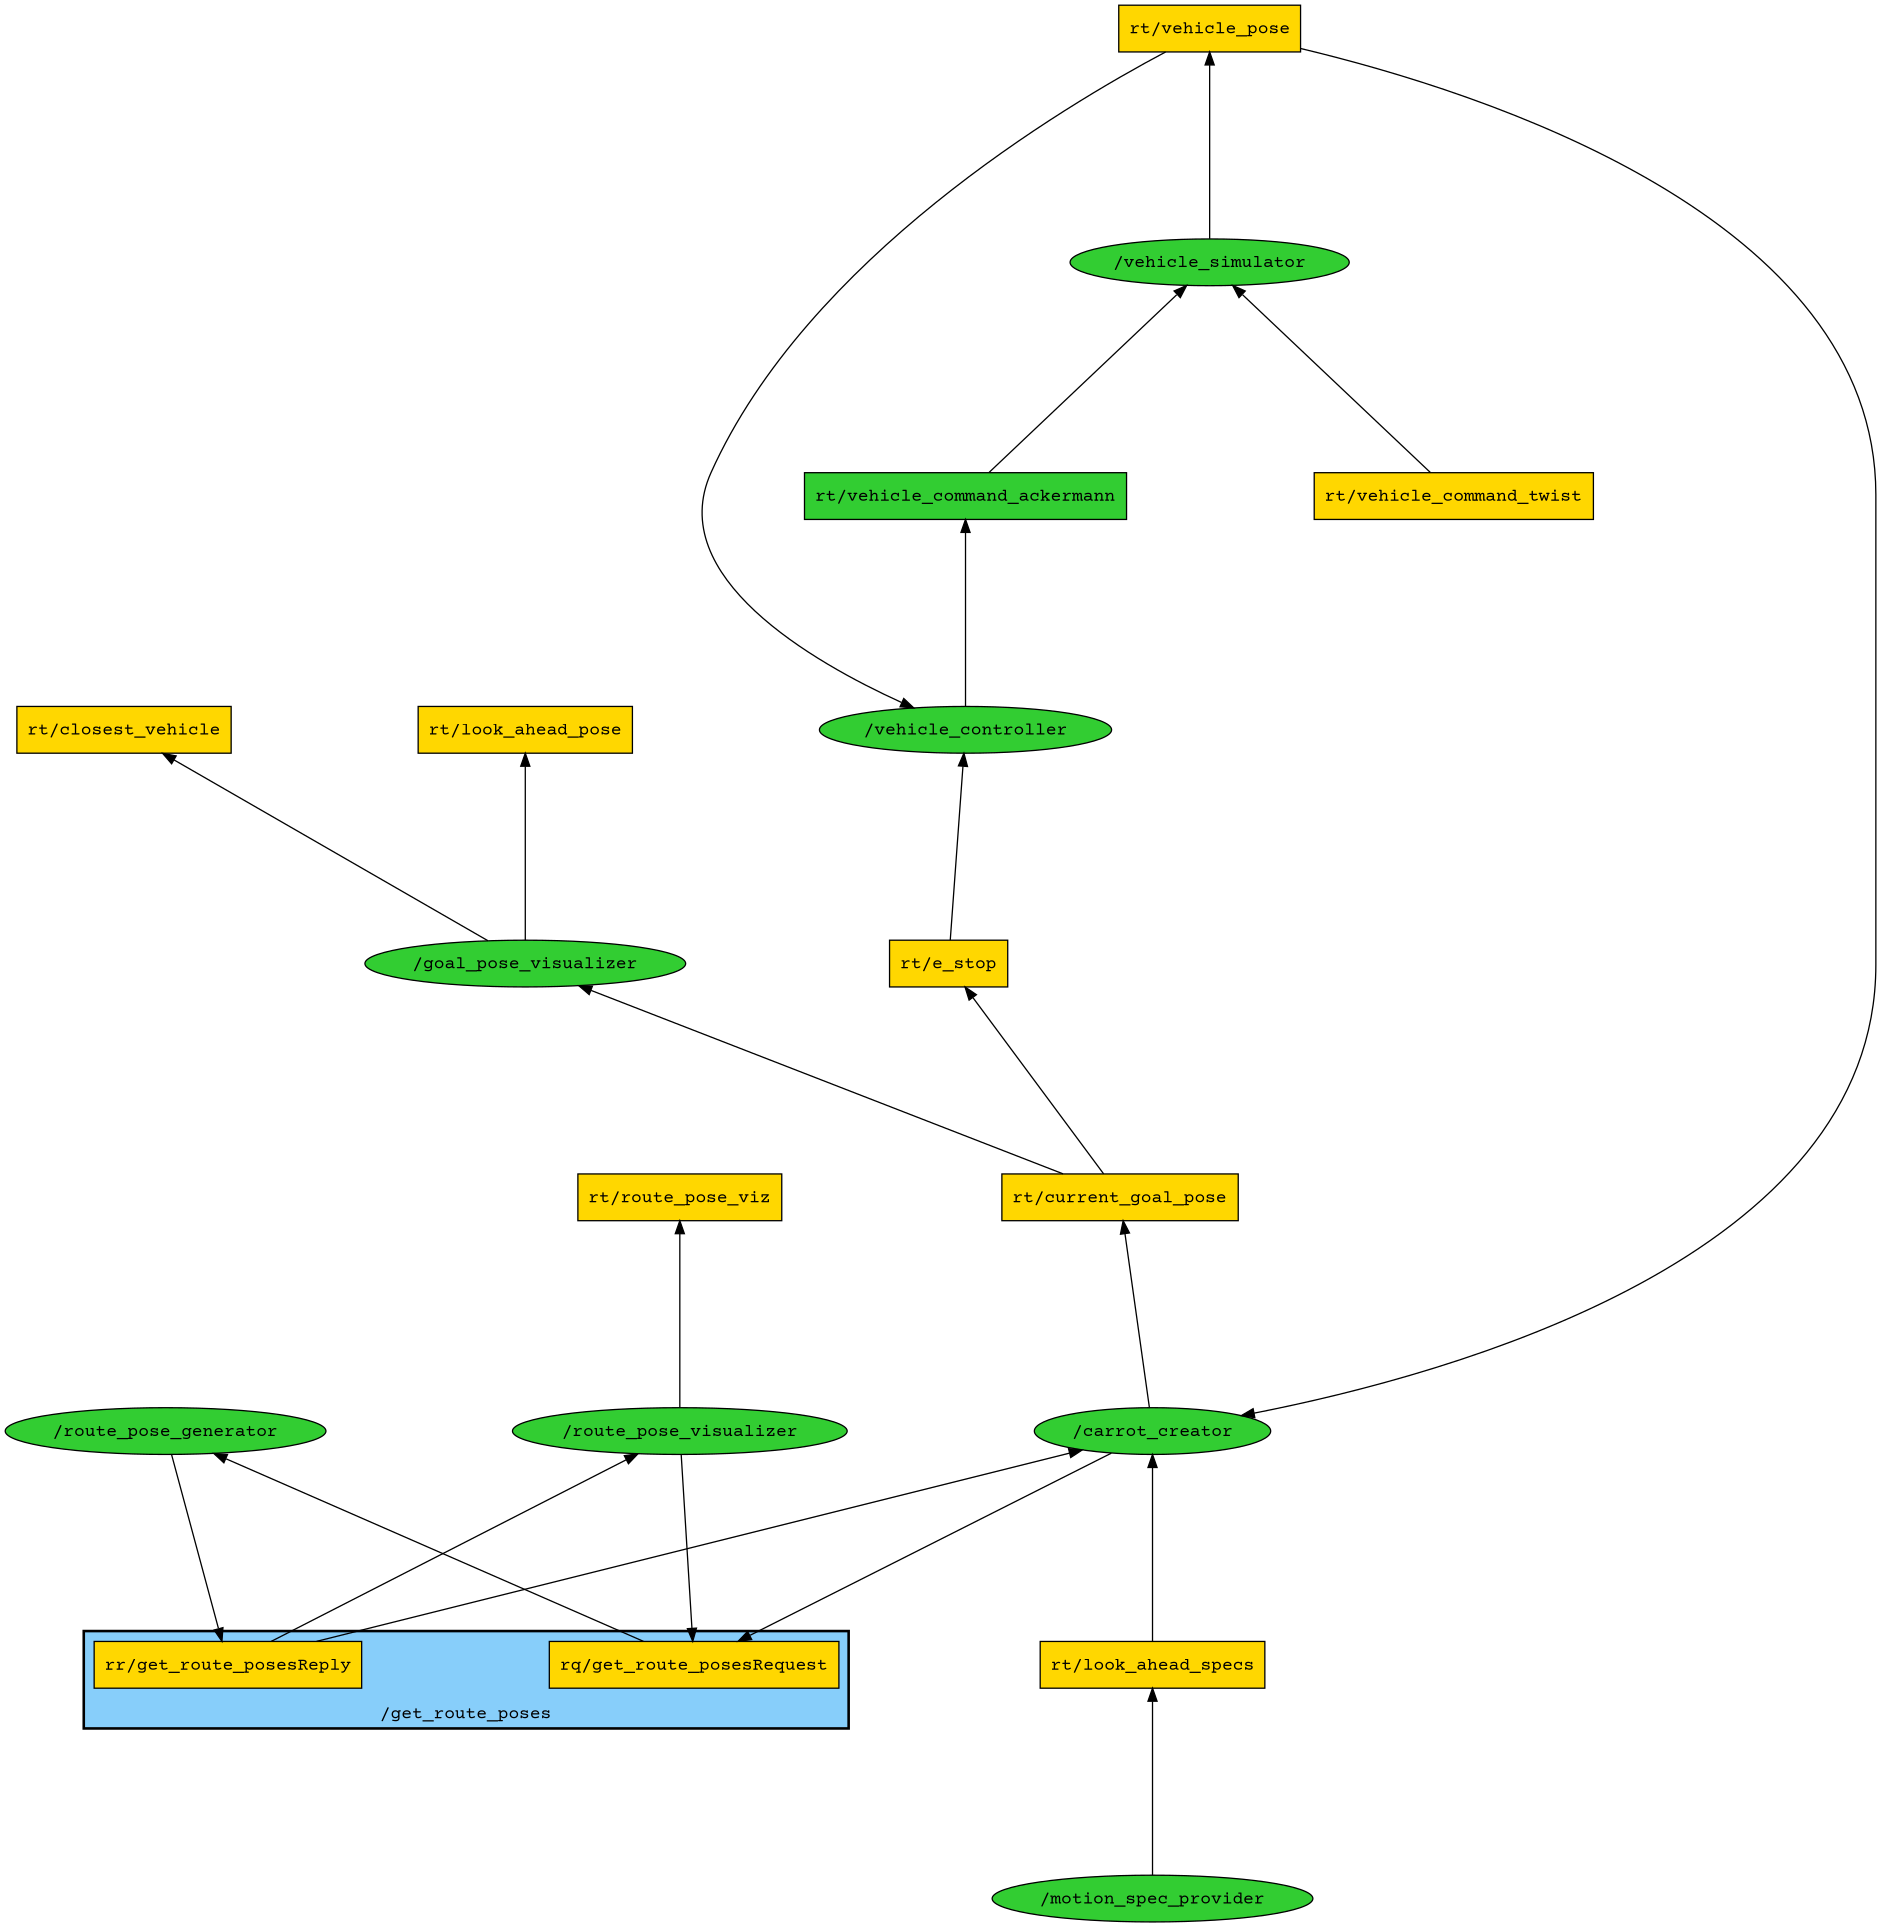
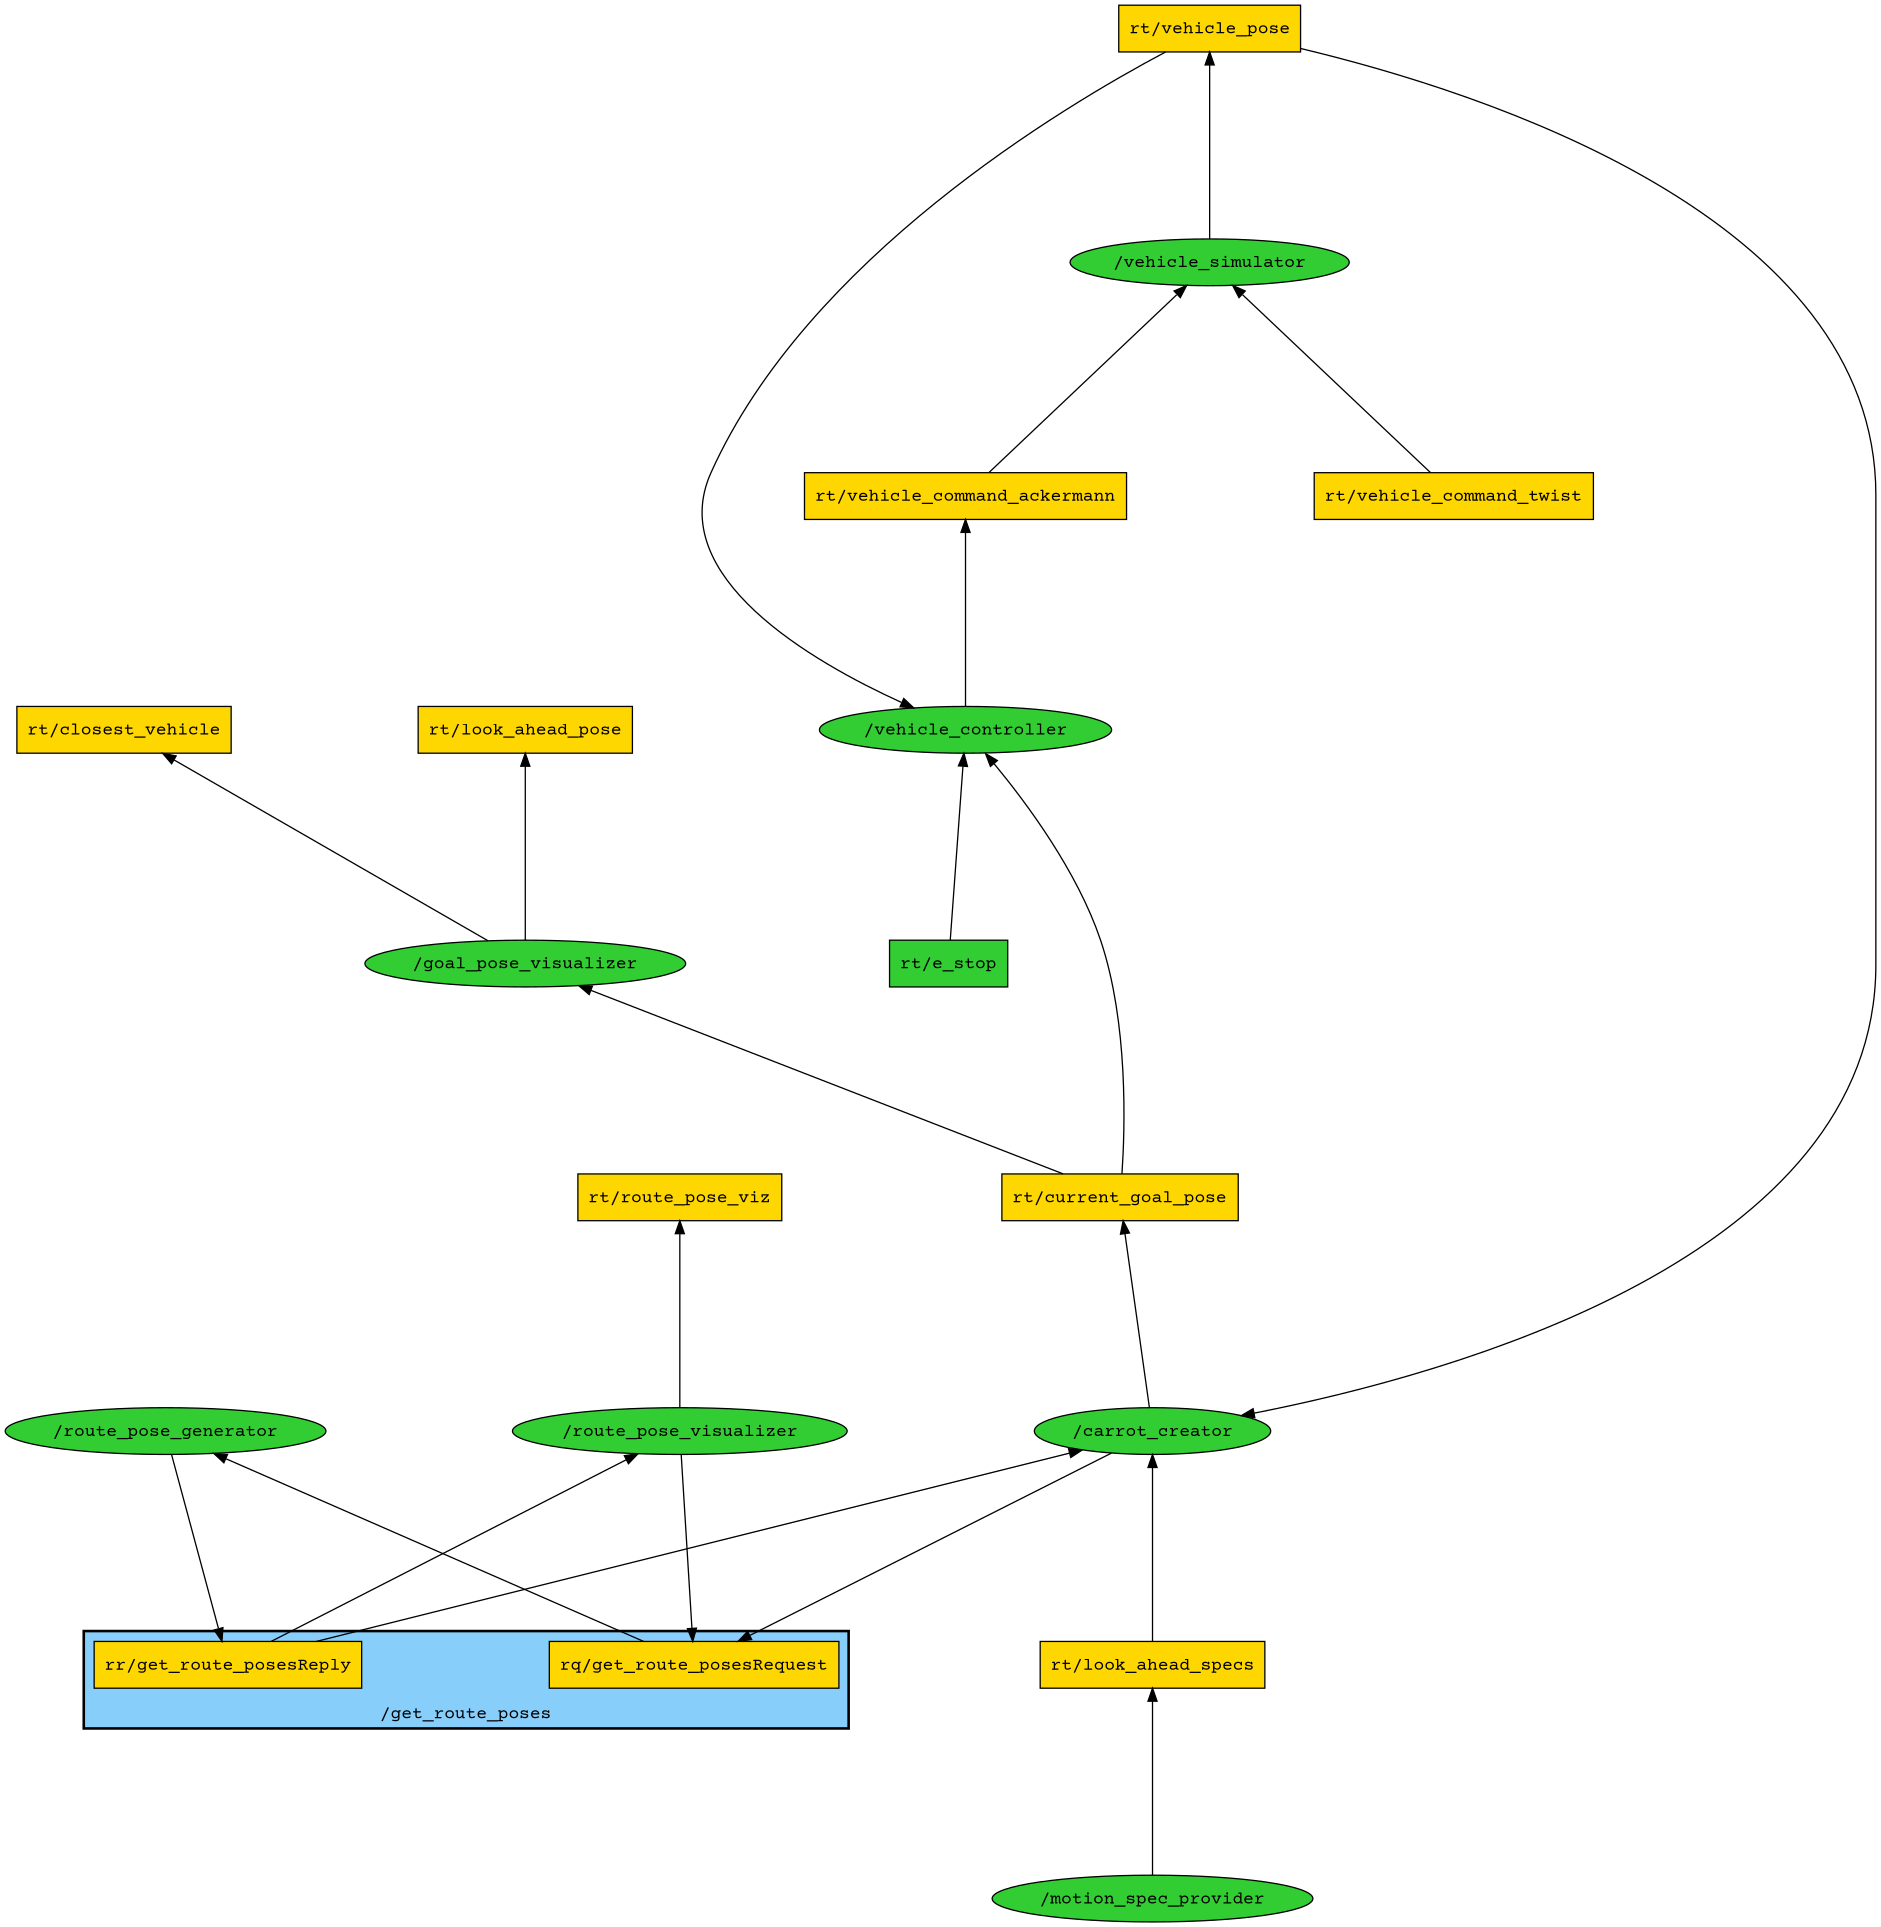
  digraph {
    fontname="Courier Prime"
    nodesep=2
    rankdir=BT
    ranksep=2
    node [fillcolor=gold fontname="Courier Prime" shape=box style=filled]
    edge [fontname="Courier Prime"]
    "rq/get_route_posesRequest"
    "rr/get_route_posesReply"
    "/route_pose_generator" [fillcolor=limegreen shape=""]
    "/route_pose_visualizer" [fillcolor=limegreen shape=""]
    "/carrot_creator" [fillcolor=limegreen shape=""]
    "/vehicle_simulator" [fillcolor=limegreen shape=""]
    "rt/vehicle_pose"
    "/vehicle_controller" [fillcolor=limegreen shape=""]
    "/motion_spec_provider" [fillcolor=limegreen shape=""]
    "rt/look_ahead_specs"
    "/goal_pose_visualizer" [fillcolor=limegreen shape=""]
    "rt/look_ahead_pose"
    n13 [label="rt/closest_vehicle"]
    "rt/route_pose_viz"
    "rt/current_goal_pose"
-   "rt/vehicle_command_ackermann" [fillcolor=limegreen]
-   "rt/e_stop"
+   "rt/vehicle_command_ackermann"
+   "rt/e_stop" [fillcolor=limegreen]
    "rt/vehicle_command_twist"
    subgraph cluster_1 {
      fillcolor=lightskyblue
      label="/get_route_poses"
      penwidth=2
      style=filled
      "rq/get_route_posesRequest"
      "rr/get_route_posesReply"
    }
    "rq/get_route_posesRequest" -> "/route_pose_generator"
    "rr/get_route_posesReply" -> "/route_pose_visualizer"
    "rr/get_route_posesReply" -> "/carrot_creator"
    "/route_pose_generator" -> "rr/get_route_posesReply"
    "/route_pose_visualizer" -> "rq/get_route_posesRequest"
    "/route_pose_visualizer" -> "rt/route_pose_viz"
    "/carrot_creator" -> "rq/get_route_posesRequest"
    "/carrot_creator" -> "rt/current_goal_pose"
    "/vehicle_simulator" -> "rt/vehicle_pose"
    "rt/vehicle_pose" -> "/carrot_creator"
    "rt/vehicle_pose" -> "/vehicle_controller"
    "/vehicle_controller" -> "rt/vehicle_command_ackermann"
    "/motion_spec_provider" -> "rt/look_ahead_specs"
    "rt/look_ahead_specs" -> "/carrot_creator"
    "/goal_pose_visualizer" -> "rt/look_ahead_pose"
    "/goal_pose_visualizer" -> n13
-   "rt/current_goal_pose" -> "rt/e_stop"
+   "rt/current_goal_pose" -> "/vehicle_controller"
    "rt/current_goal_pose" -> "/goal_pose_visualizer"
    "rt/vehicle_command_ackermann" -> "/vehicle_simulator"
    "rt/e_stop" -> "/vehicle_controller"
    "rt/vehicle_command_twist" -> "/vehicle_simulator"
  }
